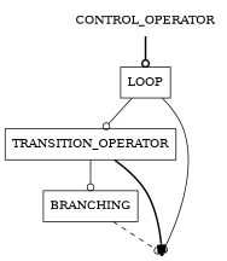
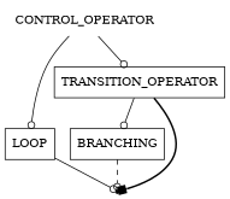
  digraph {
    node [shape=box]
    edge [arrowhead=odot style=solid]
    n1 [label=CONTROL_OPERATOR shape=plaintext]
    n2 [label=LOOP]
    n3 [label=TRANSITION_OPERATOR]
    n4 [label=BRANCHING]
    end [shape=point]
-   n1 -> n2 [style=bold]
-   n2 -> n3
+   n1 -> n2
+   n1 -> n3
    n2 -> end
    n3 -> n4
    n3 -> end [arrowhead=box style=bold]
    n4 -> end [style=dashed]
  }
